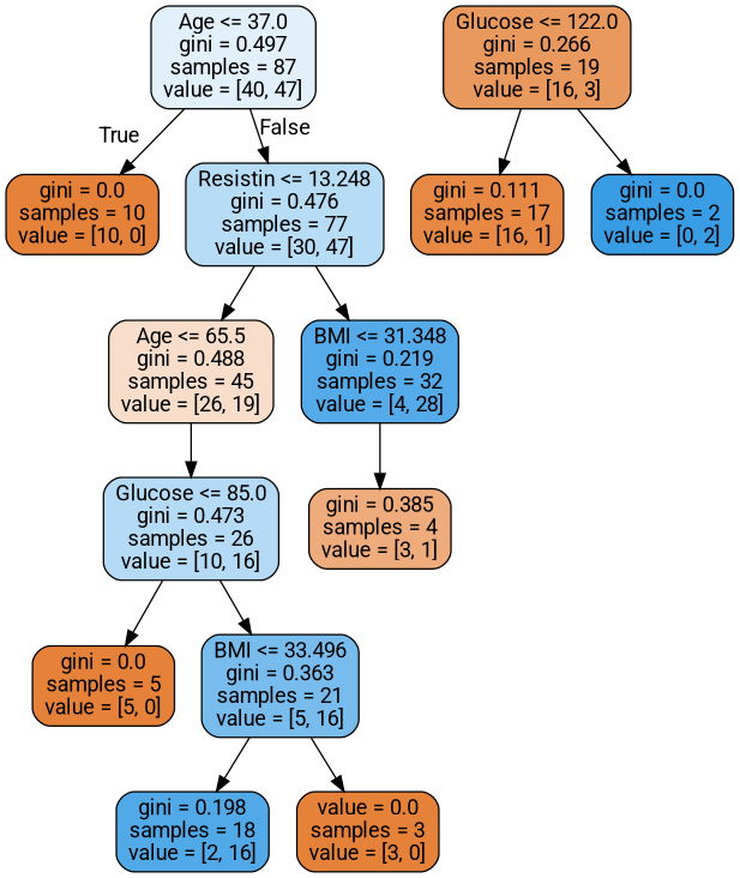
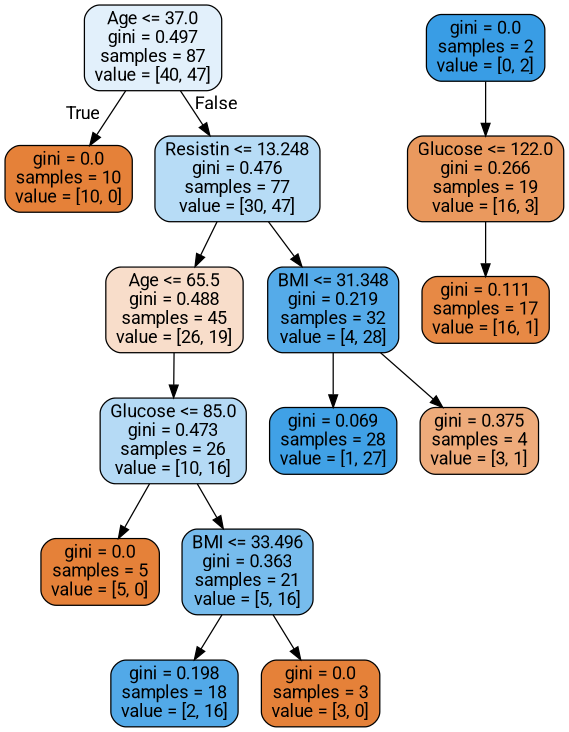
  digraph {
    fontname=Roboto
    node [color=black fillcolor="#e58139" fontname=Roboto shape=box style="filled, rounded"]
    edge [fontname=Roboto]
    n1 [fillcolor="#e2f0fb" label="Age <= 37.0\ngini = 0.497\nsamples = 87\nvalue = [40, 47]"]
    n2 [label="gini = 0.0\nsamples = 10\nvalue = [10, 0]"]
    n3 [fillcolor="#b7dcf6" label="Resistin <= 13.248\ngini = 0.476\nsamples = 77\nvalue = [30, 47]"]
    n4 [fillcolor="#f8ddca" label="Age <= 65.5\ngini = 0.488\nsamples = 45\nvalue = [26, 19]"]
    n5 [fillcolor="#55abe9" label="BMI <= 31.348\ngini = 0.219\nsamples = 32\nvalue = [4, 28]"]
    n6 [fillcolor="#b5daf5" label="Glucose <= 85.0\ngini = 0.473\nsamples = 26\nvalue = [10, 16]"]
-   n8 [fillcolor="#eeab7b" label="gini = 0.385\nsamples = 4\nvalue = [3, 1]"]
+   n7 [fillcolor="#40a1e6" label="gini = 0.069\nsamples = 28\nvalue = [1, 27]"]
+   n8 [fillcolor="#eeab7b" label="gini = 0.375\nsamples = 4\nvalue = [3, 1]"]
    n9 [label="gini = 0.0\nsamples = 5\nvalue = [5, 0]"]
    n10 [fillcolor="#77bced" label="BMI <= 33.496\ngini = 0.363\nsamples = 21\nvalue = [5, 16]"]
    n11 [fillcolor="#ea995e" label="Glucose <= 122.0\ngini = 0.266\nsamples = 19\nvalue = [16, 3]"]
    n12 [fillcolor="#e78945" label="gini = 0.111\nsamples = 17\nvalue = [16, 1]"]
    n13 [fillcolor="#399de5" label="gini = 0.0\nsamples = 2\nvalue = [0, 2]"]
    n14 [fillcolor="#52a9e8" label="gini = 0.198\nsamples = 18\nvalue = [2, 16]"]
-   n15 [label="value = 0.0\nsamples = 3\nvalue = [3, 0]"]
+   n15 [label="gini = 0.0\nsamples = 3\nvalue = [3, 0]"]
    n1 -> n2 [headlabel=True labelangle=45 labeldistance=2.5]
    n1 -> n3 [headlabel=False labelangle=-45 labeldistance=2.5]
    n3 -> n4
    n3 -> n5
    n4 -> n6
+   n5 -> n7
    n5 -> n8
    n6 -> n9
    n6 -> n10
    n10 -> n14
    n10 -> n15
    n11 -> n12
-   n11 -> n13
+   n13 -> n11
  }
